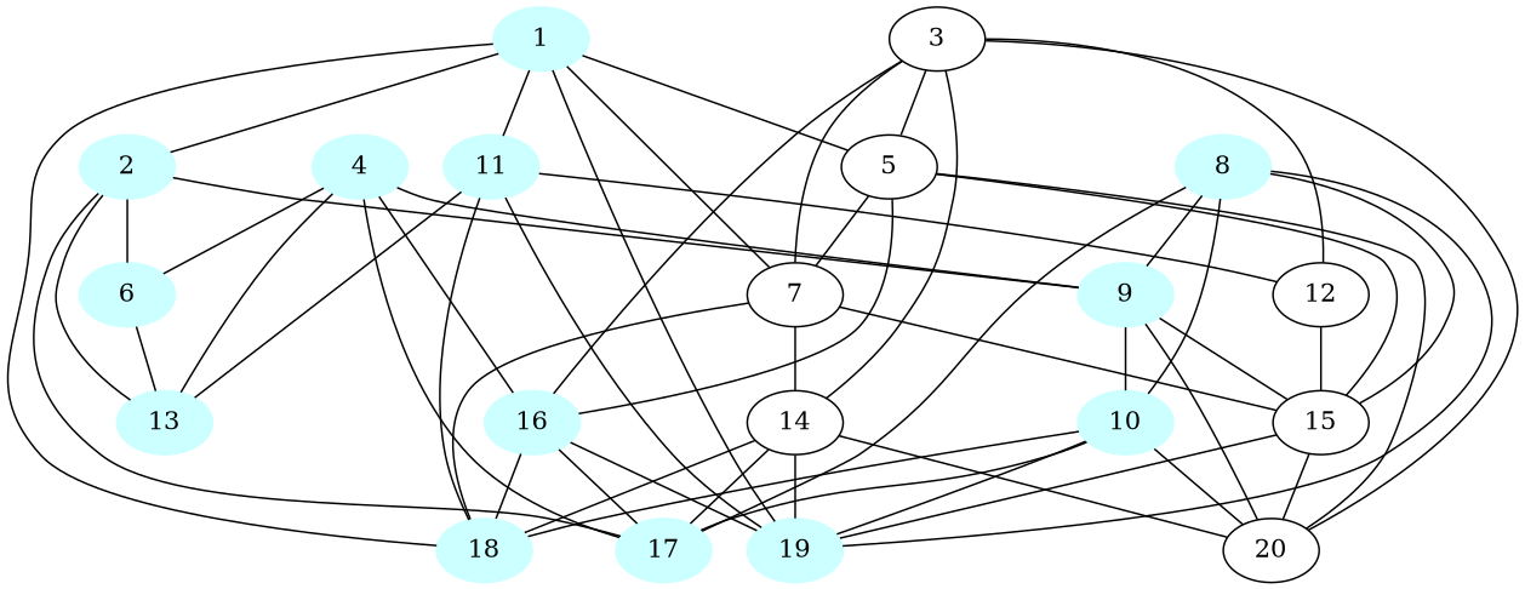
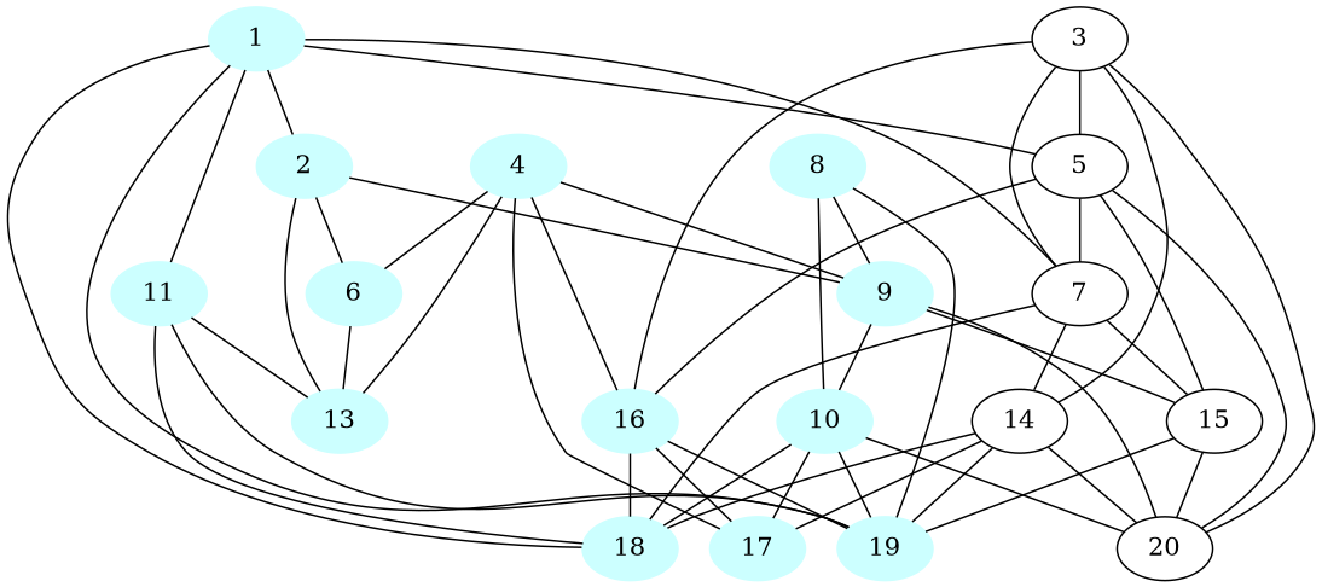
  graph {
    node [color="#CCFFFF" style=filled]
    1
    2
    11
    18
    19
    7 [color="" style=""]
    5 [color="" style=""]
    6
    9
    13
    17
-   12 [color="" style=""]
    16
    15 [color="" style=""]
    14 [color="" style=""]
    10
    20 [color="" style=""]
    4
    8
    3 [color="" style=""]
    1 -- 2
    1 -- 11
    1 -- 18
    1 -- 19
    1 -- 7
    1 -- 5
    2 -- 6
    2 -- 9
    2 -- 13
-   2 -- 17
    11 -- 18
    11 -- 19
    11 -- 13
-   11 -- 12
    7 -- 18
    7 -- 15
    7 -- 14
    5 -- 7
    5 -- 16
    5 -- 15
    5 -- 20
    6 -- 13
    9 -- 15
    9 -- 10
    9 -- 20
-   12 -- 15
    16 -- 18
    16 -- 19
    16 -- 17
    15 -- 19
    15 -- 20
    14 -- 18
    14 -- 19
    14 -- 17
    14 -- 20
    10 -- 18
    10 -- 19
    10 -- 17
    10 -- 20
    4 -- 6
    4 -- 9
    4 -- 13
    4 -- 17
    4 -- 16
    8 -- 19
    8 -- 9
-   8 -- 17
-   8 -- 15
    8 -- 10
    3 -- 7
    3 -- 5
-   3 -- 12
    3 -- 16
    3 -- 14
    3 -- 20
  }
